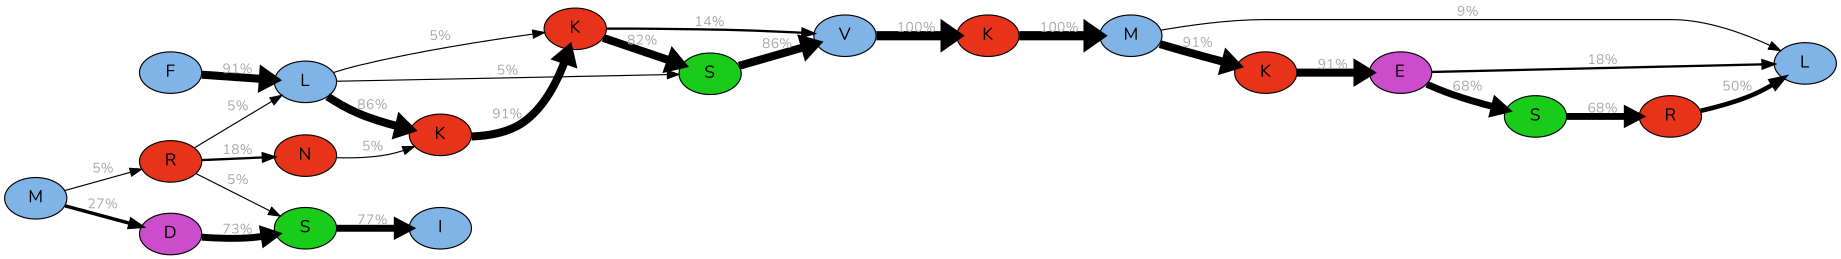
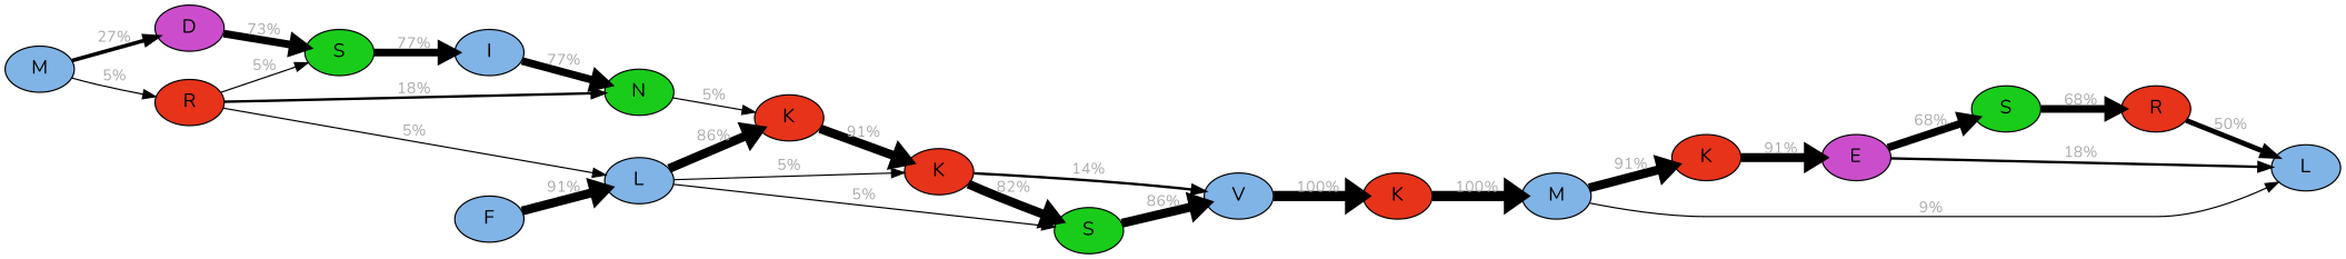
  digraph {
    fontname=Nunito
    rankdir=LR
    node [fillcolor="#80B3E6" fontname=Nunito fontsize=15 style=filled]
    edge [dir=forward fontcolor=darkgray fontname=Nunito fontsize=12 penwidth=1 sequences=hsa3a43]
    n1 [distribution="A:1e-05 C:4e-07 D:2e-07 E:3e-07 F:1e-06 G:2e-07 H:1e-06 I:1e-04 K:3e-06 L:5e-04 M:1e+00 N:7e-07 P:6e-05 Q:5e-06 R:3e-06 S:7e-06 T:1e-04 V:8e-05 W:5e-08 Y:1e-07" label=M]
    n2 [distribution="A:1e-07 C:2e-07 D:3e-09 E:3e-08 F:2e-10 G:1e-06 H:5e-06 I:7e-09 K:1e-04 L:4e-08 M:2e-08 N:5e-08 P:1e-07 Q:8e-06 R:1e+00 S:5e-07 T:1e-07 V:4e-09 W:2e-07 Y:5e-09" fillcolor="#E6331A" label=R]
    n3 [distribution="A:1e-06 C:6e-09 D:1e+00 E:1e-04 F:1e-09 G:3e-06 H:6e-07 I:2e-08 K:1e-07 L:9e-09 M:2e-08 N:3e-05 P:2e-08 Q:5e-07 R:3e-08 S:6e-07 T:3e-07 V:2e-07 W:1e-09 Y:2e-07" fillcolor="#CC4DCC" label=D]
    n4 [distribution="A:7e-02 C:1e-05 D:3e-06 E:3e-06 F:4e-06 G:4e-05 H:6e-07 I:1e-04 K:1e-06 L:2e-05 M:1e-05 N:9e-05 P:4e-05 Q:1e-06 R:4e-06 S:9e-01 T:5e-02 V:1e-02 W:9e-08 Y:6e-07" fillcolor="#1ACC1A" label=S]
-   n5 [distribution="A:5e-07 C:3e-08 D:3e-04 E:1e-06 F:5e-09 G:5e-07 H:2e-06 I:7e-08 K:2e-06 L:2e-08 M:1e-08 N:1e+00 P:3e-08 Q:1e-07 R:8e-08 S:1e-03 T:4e-06 V:2e-08 W:3e-10 Y:1e-07" fillcolor="#E6331A" label=N]
+   n5 [distribution="A:5e-07 C:3e-08 D:3e-04 E:1e-06 F:5e-09 G:5e-07 H:2e-06 I:7e-08 K:2e-06 L:2e-08 M:1e-08 N:1e+00 P:3e-08 Q:1e-07 R:8e-08 S:1e-03 T:4e-06 V:2e-08 W:3e-10 Y:1e-07" fillcolor="#1ACC1A" label=N]
    n6 [distribution="A:2e-08 C:7e-09 D:1e-10 E:5e-10 F:1e-02 G:4e-10 H:5e-08 I:4e-06 K:7e-10 L:1e+00 M:3e-06 N:1e-09 P:1e-07 Q:2e-08 R:8e-09 S:4e-07 T:1e-08 V:2e-06 W:4e-08 Y:2e-07" label=L]
    n7 [distribution="A:3e-05 C:5e-07 D:5e-07 E:4e-07 F:2e-06 G:3e-07 H:5e-07 I:6e-01 K:4e-06 L:2e-04 M:3e-01 N:6e-06 P:9e-07 Q:8e-07 R:2e-06 S:2e-05 T:1e-01 V:9e-04 W:7e-08 Y:4e-07" label=I]
    n8 [distribution="A:6e-09 C:5e-11 D:6e-10 E:3e-07 F:2e-12 G:5e-09 H:1e-08 I:2e-10 K:1e+00 L:3e-10 M:2e-09 N:3e-07 P:1e-09 Q:9e-07 R:1e-03 S:4e-07 T:8e-08 V:1e-10 W:7e-11 Y:3e-11" fillcolor="#E6331A" label=K]
    n9 [distribution="A:5e-07 C:4e-08 D:1e-09 E:3e-10 F:2e-06 G:5e-08 H:2e-09 I:1e-09 K:8e-10 L:1e-08 M:2e-10 N:6e-07 P:1e-07 Q:8e-10 R:6e-09 S:1e+00 T:7e-07 V:1e-09 W:1e-10 Y:1e-08" fillcolor="#1ACC1A" label=S]
    n10 [distribution="A:2e-08 C:5e-11 D:6e-08 E:4e-07 F:8e-12 G:1e-08 H:7e-08 I:3e-09 K:1e+00 L:8e-10 M:8e-09 N:7e-04 P:1e-09 Q:4e-06 R:4e-06 S:2e-07 T:3e-07 V:6e-10 W:2e-11 Y:5e-10" fillcolor="#E6331A" label=K]
    n11 [distribution="A:6e-09 C:3e-08 D:2e-10 E:4e-10 F:1e+00 G:7e-10 H:2e-08 I:1e-07 K:1e-10 L:2e-06 M:2e-08 N:9e-10 P:4e-09 Q:3e-10 R:8e-10 S:2e-07 T:4e-09 V:9e-08 W:2e-08 Y:4e-06" label=F]
    n12 [distribution="A:3e-07 C:1e-09 D:6e-10 E:1e-09 F:9e-09 G:1e-09 H:6e-11 I:5e-03 K:2e-10 L:5e-07 M:8e-07 N:5e-10 P:3e-10 Q:1e-10 R:3e-10 S:4e-09 T:1e-07 V:1e+00 W:1e-10 Y:2e-10" label=V]
    n13 [distribution="A:2e-07 C:1e-10 D:6e-05 E:9e-04 F:2e-11 G:1e-07 H:4e-07 I:5e-09 K:1e+00 L:2e-09 M:1e-08 N:2e-03 P:6e-09 Q:6e-04 R:9e-06 S:4e-07 T:5e-07 V:5e-09 W:8e-11 Y:1e-09" fillcolor="#E6331A" label=K]
    n14 [distribution="A:1e-10 C:2e-11 D:5e-12 E:5e-12 F:7e-11 G:2e-12 H:1e-11 I:2e-05 K:2e-10 L:9e-08 M:1e+00 N:3e-11 P:4e-12 Q:5e-11 R:6e-11 S:3e-11 T:1e-08 V:8e-08 W:2e-12 Y:4e-12" label=M]
    n15 [distribution="A:2e-09 C:3e-12 D:9e-10 E:1e-07 F:5e-13 G:9e-10 H:2e-09 I:2e-10 K:1e+00 L:2e-10 M:3e-09 N:3e-07 P:3e-10 Q:5e-07 R:6e-06 S:4e-09 T:2e-08 V:8e-11 W:8e-12 Y:1e-11" fillcolor="#E6331A" label=K]
    n16 [distribution="A:4e-10 C:2e-11 D:2e-12 E:1e-11 F:1e-07 G:5e-12 H:6e-10 I:1e-07 K:3e-11 L:1e+00 M:2e-07 N:2e-11 P:9e-09 Q:2e-09 R:4e-10 S:2e-09 T:2e-10 V:6e-08 W:3e-10 Y:9e-11" label=L]
    n17 [distribution="A:1e-07 C:1e-11 D:2e-05 E:1e+00 F:5e-12 G:1e-07 H:4e-09 I:4e-10 K:1e-02 L:3e-10 M:1e-09 N:3e-07 P:1e-09 Q:2e-05 R:6e-07 S:1e-08 T:2e-08 V:7e-09 W:4e-11 Y:4e-11" fillcolor="#CC4DCC" label=E]
    n18 [distribution="A:3e-05 C:5e-07 D:8e-08 E:2e-08 F:8e-08 G:1e-06 H:5e-08 I:1e-07 K:8e-08 L:8e-08 M:2e-08 N:3e-05 P:4e-06 Q:5e-08 R:2e-07 S:1e+00 T:5e-04 V:8e-08 W:1e-09 Y:3e-08" fillcolor="#1ACC1A" label=S]
    n19 [distribution="A:1e-08 C:2e-08 D:3e-10 E:3e-09 F:2e-11 G:2e-07 H:6e-07 I:8e-10 K:1e-05 L:5e-09 M:2e-09 N:6e-09 P:2e-08 Q:1e-06 R:1e+00 S:6e-08 T:2e-08 V:4e-10 W:3e-08 Y:5e-10" fillcolor="#E6331A" label=R]
    n1 -> n2 [label="5%"]
    n1 -> n3 [label="27%" penwidth=3 sequences="oga3a92,oga3a91,mmus3a59,mmus3a25,mmus3a57,rno3a18"]
    n2 -> n4 [label="5%" sequences=cja3a21]
    n2 -> n5 [label="18%" penwidth=2 sequences="hsa3a7,ptr3a67,hsa3a4,mau3a31"]
    n2 -> n6 [label="5%"]
    n3 -> n4 [label="73%" penwidth=6 sequences="cja3a5,hsa3a5,oga3a92,oga3a91,mmus3a44,mmus3a41,mmus3a16,mmus3a11,rno3a73,rno3a2,rno3a1,rno3a23,mmus3a59,mmus3a25,mmus3a57,rno3a18"]
    n4 -> n7 [label="77%" penwidth=6 sequences="cja3a21,cja3a5,hsa3a5,oga3a92,oga3a91,mmus3a44,mmus3a41,mmus3a16,mmus3a11,rno3a73,rno3a2,rno3a1,rno3a23,mmus3a59,mmus3a25,mmus3a57,rno3a18"]
    n5 -> n8 [label="5%" sequences=rno3a18]
    n6 -> n8 [label="86%" penwidth=7 sequences="hsa3a7,ptr3a67,hsa3a4,cja3a21,cja3a5,hsa3a5,hsa3a43,oga3a92,oga3a91,mmus3a44,mmus3a41,rno3a73,rno3a2,rno3a1,rno3a23,mau3a31,mmus3a59,mmus3a25,mmus3a57"]
    n6 -> n9 [label="5%" sequences=mmus3a16]
    n6 -> n10 [label="5%" sequences=mmus3a11]
+   n7 -> n5 [label="77%" penwidth=6 sequences="cja3a21,cja3a5,hsa3a5,oga3a92,oga3a91,mmus3a44,mmus3a41,mmus3a16,mmus3a11,rno3a73,rno3a2,rno3a1,rno3a23,mmus3a59,mmus3a25,mmus3a57,rno3a18"]
    n8 -> n10 [label="91%" penwidth=7 sequences="hsa3a7,ptr3a67,hsa3a4,cja3a21,cja3a5,hsa3a5,hsa3a43,oga3a92,oga3a91,mmus3a44,mmus3a41,rno3a73,rno3a2,rno3a1,rno3a23,mau3a31,mmus3a59,mmus3a25,mmus3a57,rno3a18"]
    n9 -> n12 [label="86%" penwidth=7 sequences="hsa3a7,ptr3a67,hsa3a4,cja3a21,cja3a5,hsa3a5,hsa3a43,oga3a92,oga3a91,mmus3a44,mmus3a41,mmus3a16,mmus3a11,rno3a73,rno3a2,rno3a1,rno3a23,mau3a31,rno3a18"]
    n10 -> n9 [label="82%" penwidth=7 sequences="hsa3a7,ptr3a67,hsa3a4,cja3a21,cja3a5,hsa3a5,hsa3a43,oga3a92,oga3a91,mmus3a44,mmus3a41,mmus3a11,rno3a73,rno3a2,rno3a1,rno3a23,mau3a31,rno3a18"]
    n10 -> n12 [label="14%" penwidth=2 sequences="mmus3a59,mmus3a25,mmus3a57"]
    n11 -> n6 [label="91%" penwidth=7 sequences="hsa3a7,ptr3a67,hsa3a4,cja3a21,cja3a5,hsa3a5,oga3a92,oga3a91,mmus3a44,mmus3a41,mmus3a16,mmus3a11,rno3a73,rno3a2,rno3a1,rno3a23,mau3a31,mmus3a59,mmus3a25,mmus3a57"]
    n12 -> n13 [label="100%" penwidth=8 sequences="hsa3a7,ptr3a67,hsa3a4,cja3a21,cja3a5,hsa3a5,hsa3a43,oga3a92,oga3a91,mmus3a44,mmus3a41,mmus3a16,mmus3a11,rno3a73,rno3a2,rno3a1,rno3a23,mau3a31,mmus3a59,mmus3a25,mmus3a57,rno3a18"]
    n13 -> n14 [label="100%" penwidth=8 sequences="hsa3a7,ptr3a67,hsa3a4,cja3a21,cja3a5,hsa3a5,hsa3a43,oga3a92,oga3a91,mmus3a44,mmus3a41,mmus3a16,mmus3a11,rno3a73,rno3a2,rno3a1,rno3a23,mau3a31,mmus3a59,mmus3a25,mmus3a57,rno3a18"]
    n14 -> n15 [label="91%" penwidth=7 sequences="hsa3a7,ptr3a67,hsa3a4,cja3a21,cja3a5,hsa3a5,hsa3a43,mmus3a44,mmus3a41,mmus3a16,mmus3a11,rno3a73,rno3a2,rno3a1,rno3a23,mau3a31,mmus3a59,mmus3a25,mmus3a57,rno3a18"]
    n14 -> n16 [label="9%" sequences="oga3a92,oga3a91"]
    n15 -> n17 [label="91%" penwidth=7 sequences="hsa3a7,ptr3a67,hsa3a4,cja3a21,cja3a5,hsa3a5,hsa3a43,mmus3a44,mmus3a41,mmus3a16,mmus3a11,rno3a73,rno3a2,rno3a1,rno3a23,mau3a31,mmus3a59,mmus3a25,mmus3a57,rno3a18"]
    n17 -> n16 [label="18%" penwidth=2 sequences="mmus3a59,mmus3a25,mmus3a57,rno3a18"]
    n17 -> n18 [label="68%" penwidth=6 sequences="hsa3a7,ptr3a67,hsa3a4,cja3a21,cja3a5,hsa3a5,hsa3a43,mmus3a44,mmus3a41,mmus3a16,mmus3a11,rno3a73,rno3a2,rno3a1,rno3a23"]
    n18 -> n19 [label="68%" penwidth=6 sequences="hsa3a7,ptr3a67,hsa3a4,cja3a21,cja3a5,hsa3a5,hsa3a43,mmus3a44,mmus3a41,mmus3a16,mmus3a11,rno3a73,rno3a2,rno3a1,rno3a23"]
    n19 -> n16 [label="50%" penwidth=4 sequences="hsa3a7,ptr3a67,hsa3a4,cja3a21,cja3a5,hsa3a5,hsa3a43,mmus3a44,mmus3a41,mmus3a16,mmus3a11"]
  }
